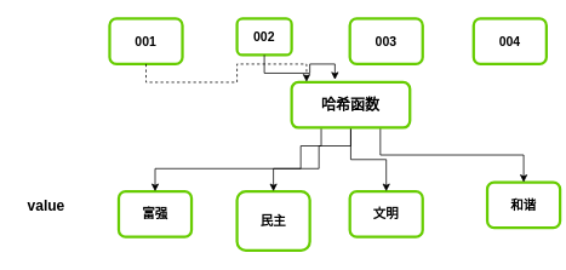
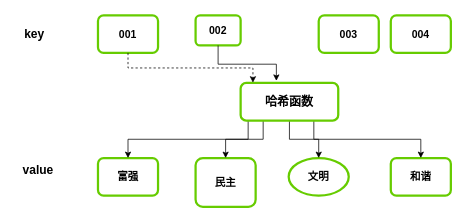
  <mxCell id="0" />
  <mxCell id="1" parent="0" />
- <mxCell id="2" value="001" style="rounded=1;whiteSpace=wrap;html=1;strokeWidth=3;strokeColor=#66CC00;fontStyle=1;fontSize=14;" vertex="1" parent="1"><mxGeometry x="120" y="20" width="80" height="50" as="geometry" /></mxCell>
+ <mxCell id="2" value="001" style="rounded=1;whiteSpace=wrap;html=1;strokeWidth=3;strokeColor=#66CC00;fontStyle=1;fontSize=14;" vertex="1" parent="1"><mxGeometry x="130" y="20" width="80" height="50" as="geometry" /></mxCell>
  <mxCell id="3" value="002" style="rounded=1;whiteSpace=wrap;html=1;strokeWidth=3;strokeColor=#66CC00;fontStyle=1;fontSize=14;" vertex="1" parent="1"><mxGeometry x="260" y="20" width="60" height="40" as="geometry" /></mxCell>
- <mxCell id="4" value="003" style="rounded=1;whiteSpace=wrap;html=1;strokeColor=#66CC00;strokeWidth=3;fontStyle=1;fontSize=14;" vertex="1" parent="1"><mxGeometry x="384" y="20" width="80" height="50" as="geometry" /></mxCell>
+ <mxCell id="4" value="003" style="rounded=1;whiteSpace=wrap;html=1;strokeColor=#66CC00;strokeWidth=3;fontStyle=1;fontSize=14;" vertex="1" parent="1"><mxGeometry x="424" y="20" width="80" height="50" as="geometry" /></mxCell>
  <mxCell id="5" value="004" style="rounded=1;whiteSpace=wrap;html=1;strokeColor=#66CC00;strokeWidth=3;fontStyle=1;fontSize=14;" vertex="1" parent="1"><mxGeometry x="520" y="20" width="80" height="50" as="geometry" /></mxCell>
  <mxCell id="6" style="edgeStyle=orthogonalEdgeStyle;rounded=0;orthogonalLoop=1;jettySize=auto;html=1;exitX=0.5;exitY=1;exitDx=0;exitDy=0;fontStyle=1;fontSize=14;" edge="1" parent="1" source="4" target="4"><mxGeometry relative="1" as="geometry" /></mxCell>
  <mxCell id="7" value="富强" style="rounded=1;whiteSpace=wrap;html=1;strokeWidth=3;strokeColor=#66CC00;fontStyle=1;fontSize=14;" vertex="1" parent="1"><mxGeometry x="130" y="210" width="80" height="50" as="geometry" /></mxCell>
  <mxCell id="8" value="民主" style="rounded=1;whiteSpace=wrap;html=1;strokeWidth=3;strokeColor=#66CC00;fontStyle=1;fontSize=14;" vertex="1" parent="1"><mxGeometry x="260" y="210" width="80" height="65" as="geometry" /></mxCell>
- <mxCell id="9" value="文明" style="rounded=1;whiteSpace=wrap;html=1;strokeColor=#66CC00;strokeWidth=3;fontStyle=1;fontSize=14;" vertex="1" parent="1"><mxGeometry x="384" y="210" width="80" height="50" as="geometry" /></mxCell>
- <mxCell id="10" value="和谐" style="rounded=1;whiteSpace=wrap;html=1;strokeColor=#66CC00;strokeWidth=3;fontStyle=1;fontSize=14;" vertex="1" parent="1"><mxGeometry x="535" y="200" width="80" height="50" as="geometry" /></mxCell>
+ <mxCell id="9" value="文明" style="ellipse;whiteSpace=wrap;html=1;strokeColor=#66CC00;strokeWidth=3;fontStyle=1;fontSize=14;" vertex="1" parent="1"><mxGeometry x="384" y="210" width="80" height="50" as="geometry" /></mxCell>
+ <mxCell id="10" value="和谐" style="rounded=1;whiteSpace=wrap;html=1;strokeColor=#66CC00;strokeWidth=3;fontStyle=1;fontSize=14;" vertex="1" parent="1"><mxGeometry x="520" y="210" width="80" height="50" as="geometry" /></mxCell>
  <mxCell id="11" style="edgeStyle=orthogonalEdgeStyle;rounded=0;orthogonalLoop=1;jettySize=auto;html=1;exitX=0.5;exitY=1;exitDx=0;exitDy=0;fontStyle=1;fontSize=14;" edge="1" parent="1" source="9" target="9"><mxGeometry relative="1" as="geometry" /></mxCell>
  <mxCell id="12" style="edgeStyle=orthogonalEdgeStyle;rounded=0;orthogonalLoop=1;jettySize=auto;html=1;exitX=0.25;exitY=1;exitDx=0;exitDy=0;entryX=0.5;entryY=0;entryDx=0;entryDy=0;" edge="1" parent="1" source="16" target="7"><mxGeometry relative="1" as="geometry"><Array as="points"><mxPoint x="330" y="160" /><mxPoint x="330" y="185" /><mxPoint x="170" y="185" /></Array></mxGeometry></mxCell>
  <mxCell id="13" style="edgeStyle=orthogonalEdgeStyle;rounded=0;orthogonalLoop=1;jettySize=auto;html=1;exitX=0.5;exitY=1;exitDx=0;exitDy=0;entryX=0.5;entryY=0;entryDx=0;entryDy=0;" edge="1" parent="1" source="16" target="8"><mxGeometry relative="1" as="geometry"><Array as="points"><mxPoint x="350" y="160" /><mxPoint x="350" y="185" /><mxPoint x="300" y="185" /></Array></mxGeometry></mxCell>
  <mxCell id="14" style="edgeStyle=orthogonalEdgeStyle;rounded=0;orthogonalLoop=1;jettySize=auto;html=1;exitX=0.5;exitY=1;exitDx=0;exitDy=0;entryX=0.5;entryY=0;entryDx=0;entryDy=0;" edge="1" parent="1" source="16" target="9"><mxGeometry relative="1" as="geometry" /></mxCell>
  <mxCell id="15" style="edgeStyle=orthogonalEdgeStyle;rounded=0;orthogonalLoop=1;jettySize=auto;html=1;exitX=0.75;exitY=1;exitDx=0;exitDy=0;" edge="1" parent="1" source="16" target="10"><mxGeometry relative="1" as="geometry" /></mxCell>
- <mxCell id="16" value="哈希函数" style="rounded=1;whiteSpace=wrap;html=1;strokeColor=#66CC00;strokeWidth=3;fontSize=16;fontStyle=1" vertex="1" parent="1"><mxGeometry x="320" y="90" width="130" height="50" as="geometry" /></mxCell>
+ <mxCell id="16" value="哈希函数" style="rounded=1;whiteSpace=wrap;html=1;strokeColor=#66CC00;strokeWidth=3;fontSize=16;fontStyle=1" vertex="1" parent="1"><mxGeometry x="320" y="110" width="130" height="50" as="geometry" /></mxCell>
  <mxCell id="17" style="edgeStyle=orthogonalEdgeStyle;rounded=0;orthogonalLoop=1;jettySize=auto;html=1;exitX=0.5;exitY=1;exitDx=0;exitDy=0;entryX=0.126;entryY=-0.008;entryDx=0;entryDy=0;entryPerimeter=0;dashed=1;" edge="1" parent="1" source="2" target="16"><mxGeometry relative="1" as="geometry" /></mxCell>
  <mxCell id="18" style="edgeStyle=orthogonalEdgeStyle;rounded=0;orthogonalLoop=1;jettySize=auto;html=1;exitX=0.5;exitY=1;exitDx=0;exitDy=0;entryX=0.366;entryY=-0.056;entryDx=0;entryDy=0;entryPerimeter=0;" edge="1" parent="1" source="3" target="16"><mxGeometry relative="1" as="geometry" /></mxCell>
+ <mxCell id="19" value="key" style="text;html=1;align=center;verticalAlign=middle;resizable=0;points=[];autosize=1;strokeColor=none;fillColor=none;fontSize=16;fontStyle=1" vertex="1" parent="1"><mxGeometry x="20" y="29" width="50" height="30" as="geometry" /></mxCell>
  <mxCell id="20" value="value" style="text;html=1;align=center;verticalAlign=middle;resizable=0;points=[];autosize=1;strokeColor=none;fillColor=none;fontSize=16;fontStyle=1" vertex="1" parent="1"><mxGeometry x="20" y="211" width="60" height="30" as="geometry" /></mxCell>
